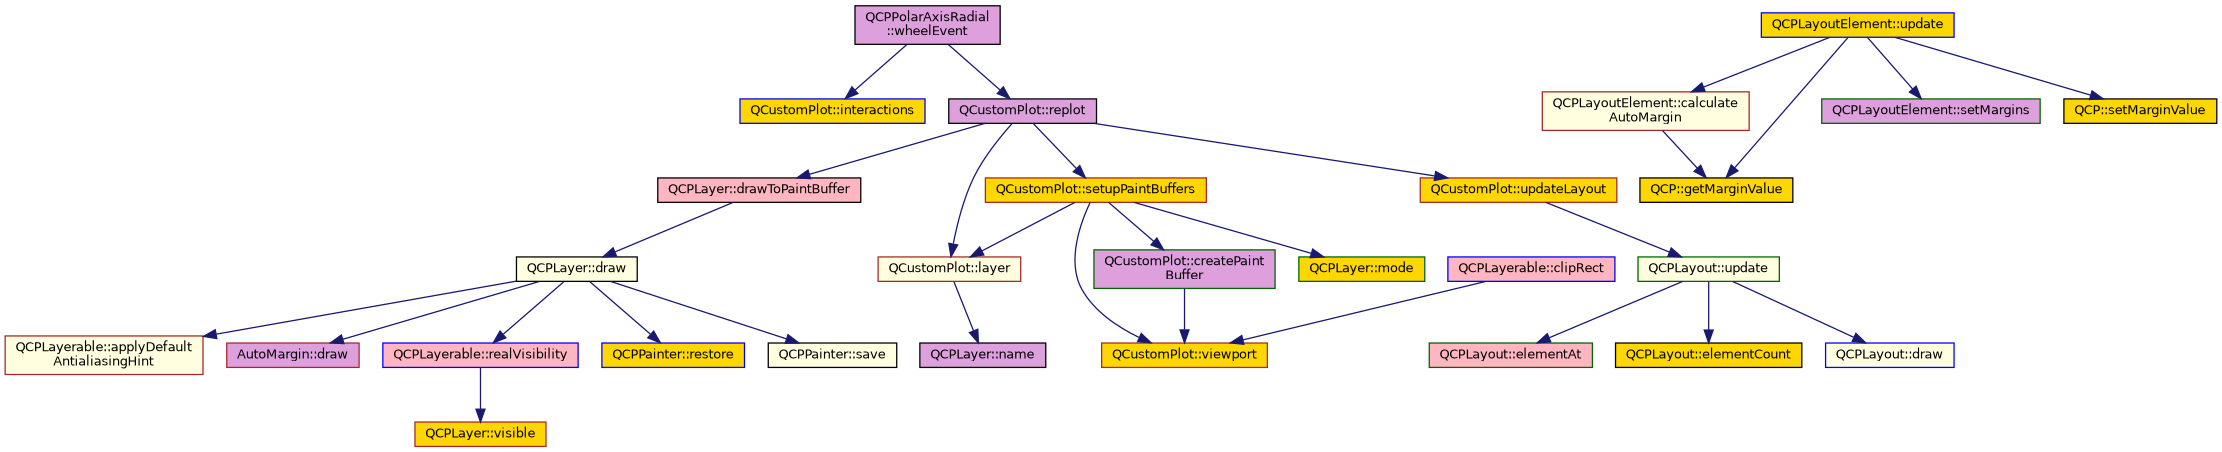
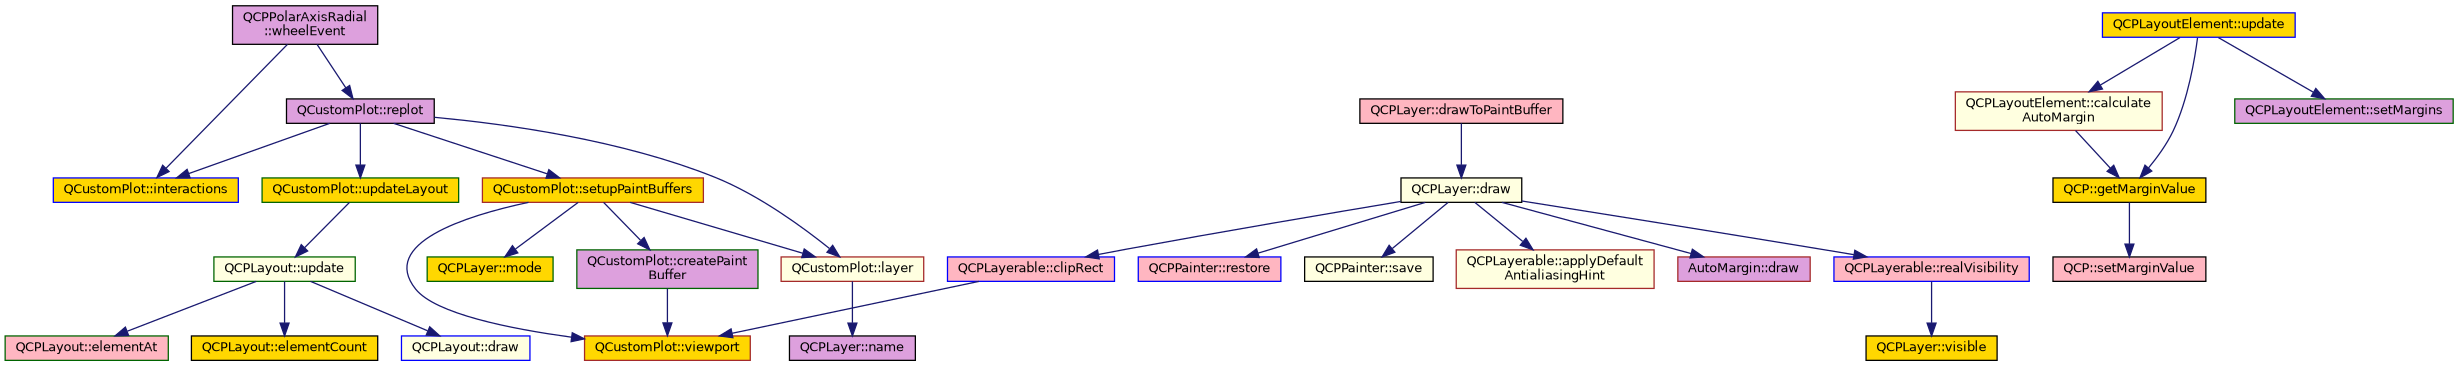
  digraph {
    rankdir=TB
    node [color=black fillcolor=gold fontname=Helvetica fontsize=10 shape=record style=filled]
    edge [color=midnightblue fontname=Helvetica fontsize=10 labelfontname=Helvetica labelfontsize=10 style=solid]
    n1 [fillcolor=plum fontcolor=black height=0.2 label="QCPPolarAxisRadial\l::wheelEvent" width=0.4]
    n2 [color=blue height=0.2 label="QCustomPlot::interactions" width=0.4]
    n3 [fillcolor=plum height=0.2 label="QCustomPlot::replot" width=0.4]
    n4 [fillcolor=lightpink height=0.2 label="QCPLayer::drawToPaintBuffer" width=0.4]
    n5 [color=brown fillcolor=lightyellow height=0.2 label="QCustomPlot::layer" width=0.4]
    n6 [color=brown height=0.2 label="QCustomPlot::setupPaintBuffers" width=0.4]
-   n7 [color=brown height=0.2 label="QCustomPlot::updateLayout" width=0.4]
+   n7 [color=darkgreen height=0.2 label="QCustomPlot::updateLayout" width=0.4]
    n8 [fillcolor=lightyellow height=0.2 label="QCPLayer::draw" width=0.4]
    n9 [fillcolor=plum height=0.2 label="QCPLayer::name" width=0.4]
    n10 [color=brown height=0.2 label="QCustomPlot::viewport" width=0.4]
    n11 [color=darkgreen fillcolor=plum height=0.2 label="QCustomPlot::createPaint\lBuffer" width=0.4]
    n12 [color=darkgreen height=0.2 label="QCPLayer::mode" width=0.4]
    n13 [color=darkgreen fillcolor=lightyellow height=0.2 label="QCPLayout::update" width=0.4]
    n14 [color=brown fillcolor=lightyellow height=0.2 label="QCPLayerable::applyDefault\lAntialiasingHint" width=0.4]
    n15 [color=blue fillcolor=lightpink height=0.2 label="QCPLayerable::clipRect" width=0.4]
    n16 [color=brown fillcolor=plum height=0.2 label="AutoMargin::draw" width=0.4]
    n17 [color=blue fillcolor=lightpink height=0.2 label="QCPLayerable::realVisibility" width=0.4]
-   n18 [color=blue height=0.2 label="QCPPainter::restore" width=0.4]
+   n18 [color=blue fillcolor=lightpink height=0.2 label="QCPPainter::restore" width=0.4]
    n19 [fillcolor=lightyellow height=0.2 label="QCPPainter::save" width=0.4]
-   n20 [color=brown height=0.2 label="QCPLayer::visible" width=0.4]
+   n20 [height=0.2 label="QCPLayer::visible" width=0.4]
    n21 [color=darkgreen fillcolor=lightpink height=0.2 label="QCPLayout::elementAt" width=0.4]
    n22 [height=0.2 label="QCPLayout::elementCount" width=0.4]
    n23 [color=blue fillcolor=lightyellow height=0.2 label="QCPLayout::draw" width=0.4]
    n24 [color=blue height=0.2 label="QCPLayoutElement::update" width=0.4]
    n25 [color=brown fillcolor=lightyellow height=0.2 label="QCPLayoutElement::calculate\lAutoMargin" width=0.4]
    n26 [height=0.2 label="QCP::getMarginValue" width=0.4]
    n27 [color=darkgreen fillcolor=plum height=0.2 label="QCPLayoutElement::setMargins" width=0.4]
-   n28 [height=0.2 label="QCP::setMarginValue" width=0.4]
+   n28 [fillcolor=lightpink height=0.2 label="QCP::setMarginValue" width=0.4]
    n1 -> n2
    n1 -> n3
-   n3 -> n4
+   n3 -> n2
    n3 -> n5
    n3 -> n6
    n3 -> n7
    n4 -> n8
    n5 -> n9
    n6 -> n5
    n6 -> n10
    n6 -> n11
    n6 -> n12
    n7 -> n13
    n8 -> n14
+   n8 -> n15
    n8 -> n16
    n8 -> n17
    n8 -> n18
    n8 -> n19
    n11 -> n10
    n13 -> n21
    n13 -> n22
    n13 -> n23
    n15 -> n10
    n17 -> n20
    n24 -> n25
    n24 -> n26
    n24 -> n27
-   n24 -> n28
+   n26 -> n28
    n25 -> n26
  }
